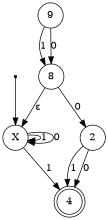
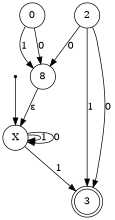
  digraph {
    node [shape=circle]
    qi [shape=point]
    X
-   3 [shape=doublecircle label=4]
+   3 [shape=doublecircle]
    n4 [label=8]
-   0 [label=9]
+   0
    2
    qi -> X
    X -> X [label=1]
    X -> X [label=0]
    X -> 3 [label=1]
    n4 -> X [label="&epsilon;"]
-   n4 -> 2 [label=0]
+   2 -> n4 [label=0]
    0 -> n4 [label=1]
    0 -> n4 [label=0]
    2 -> 3 [label=1]
    2 -> 3 [label=0]
  }
